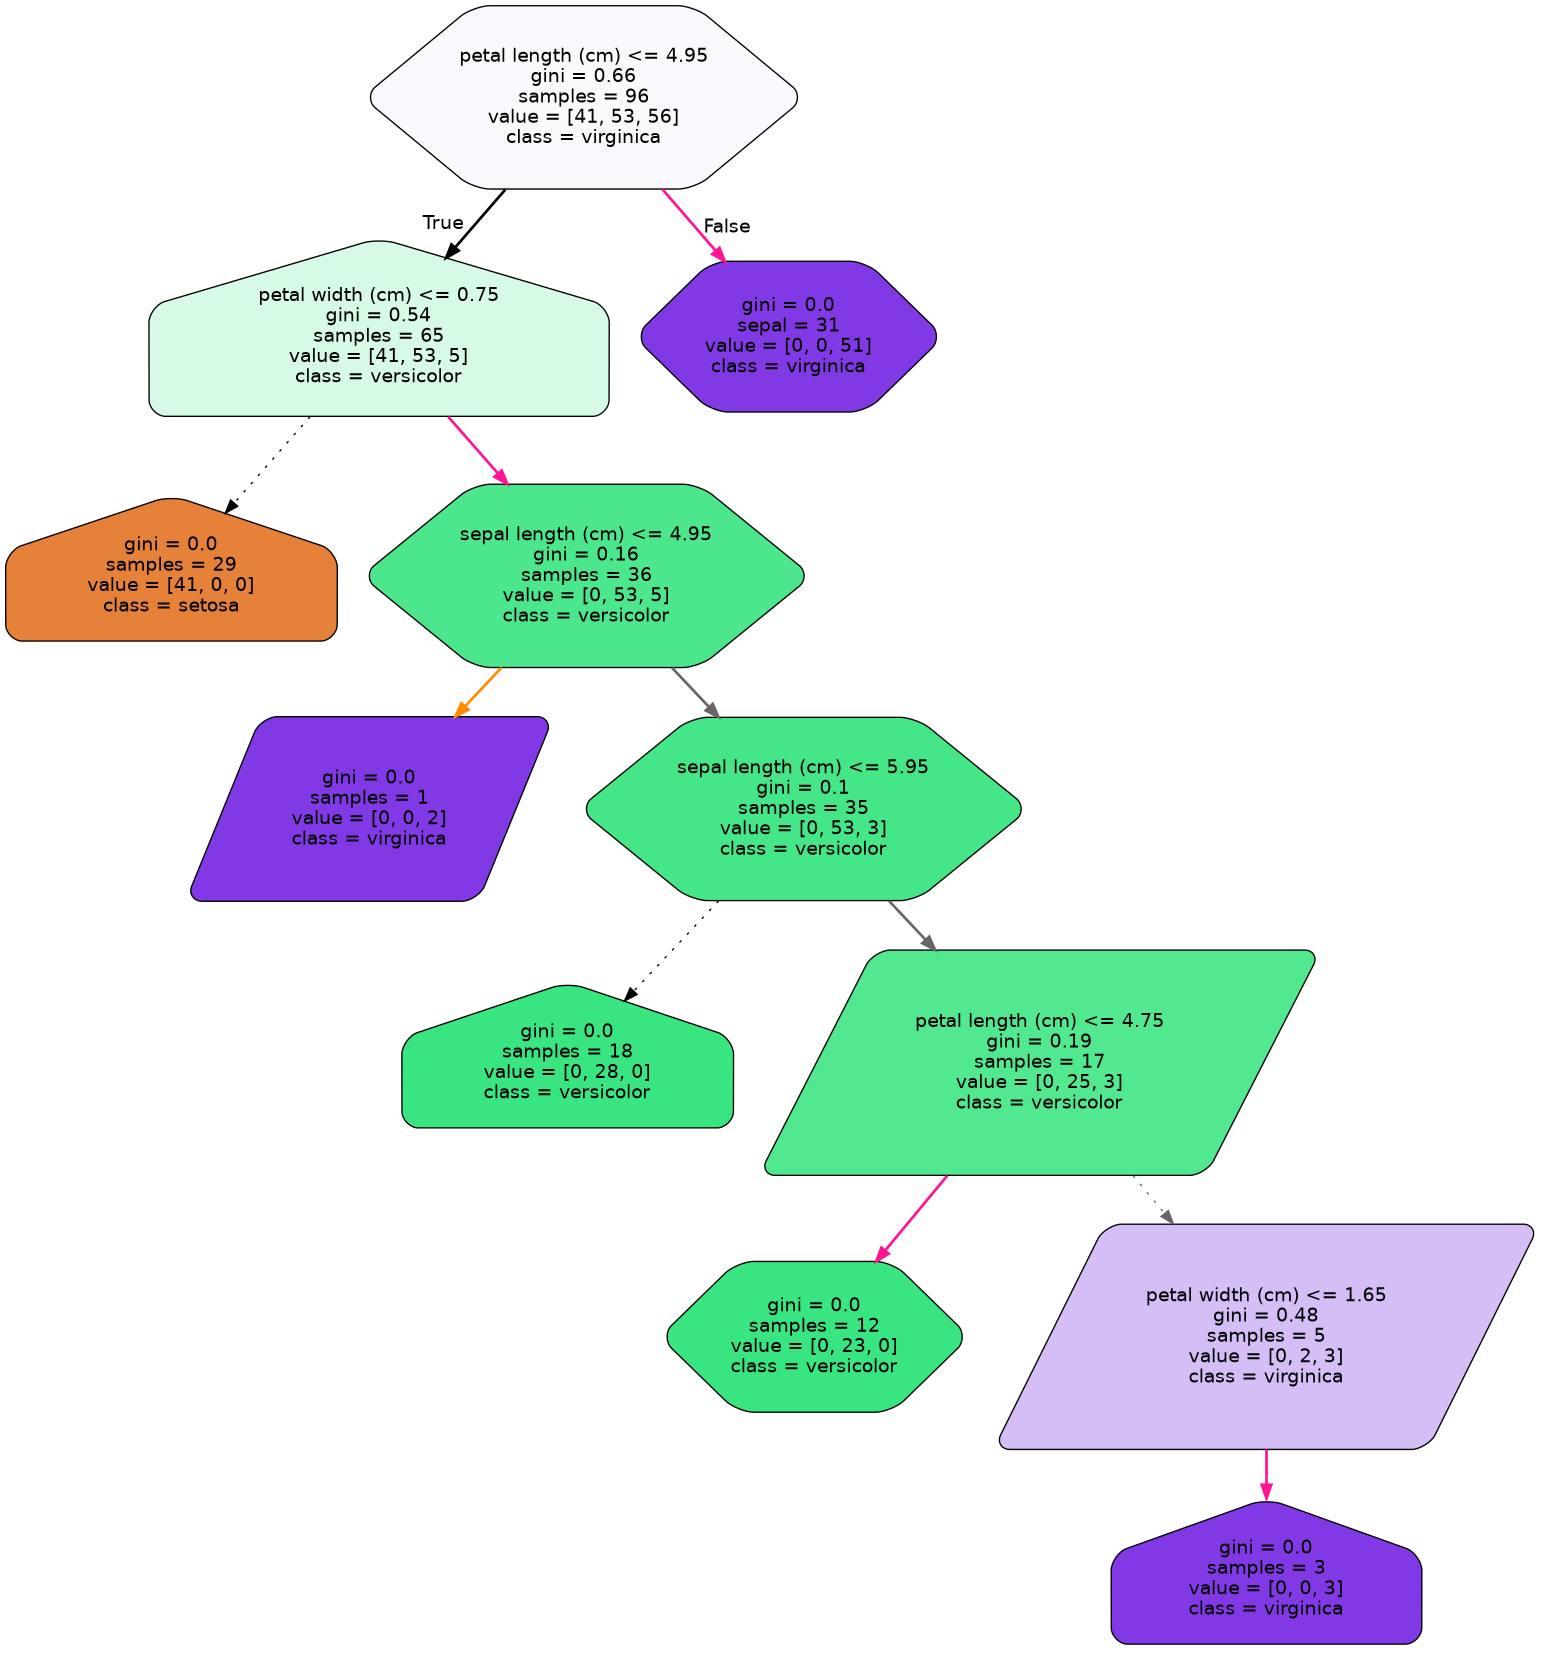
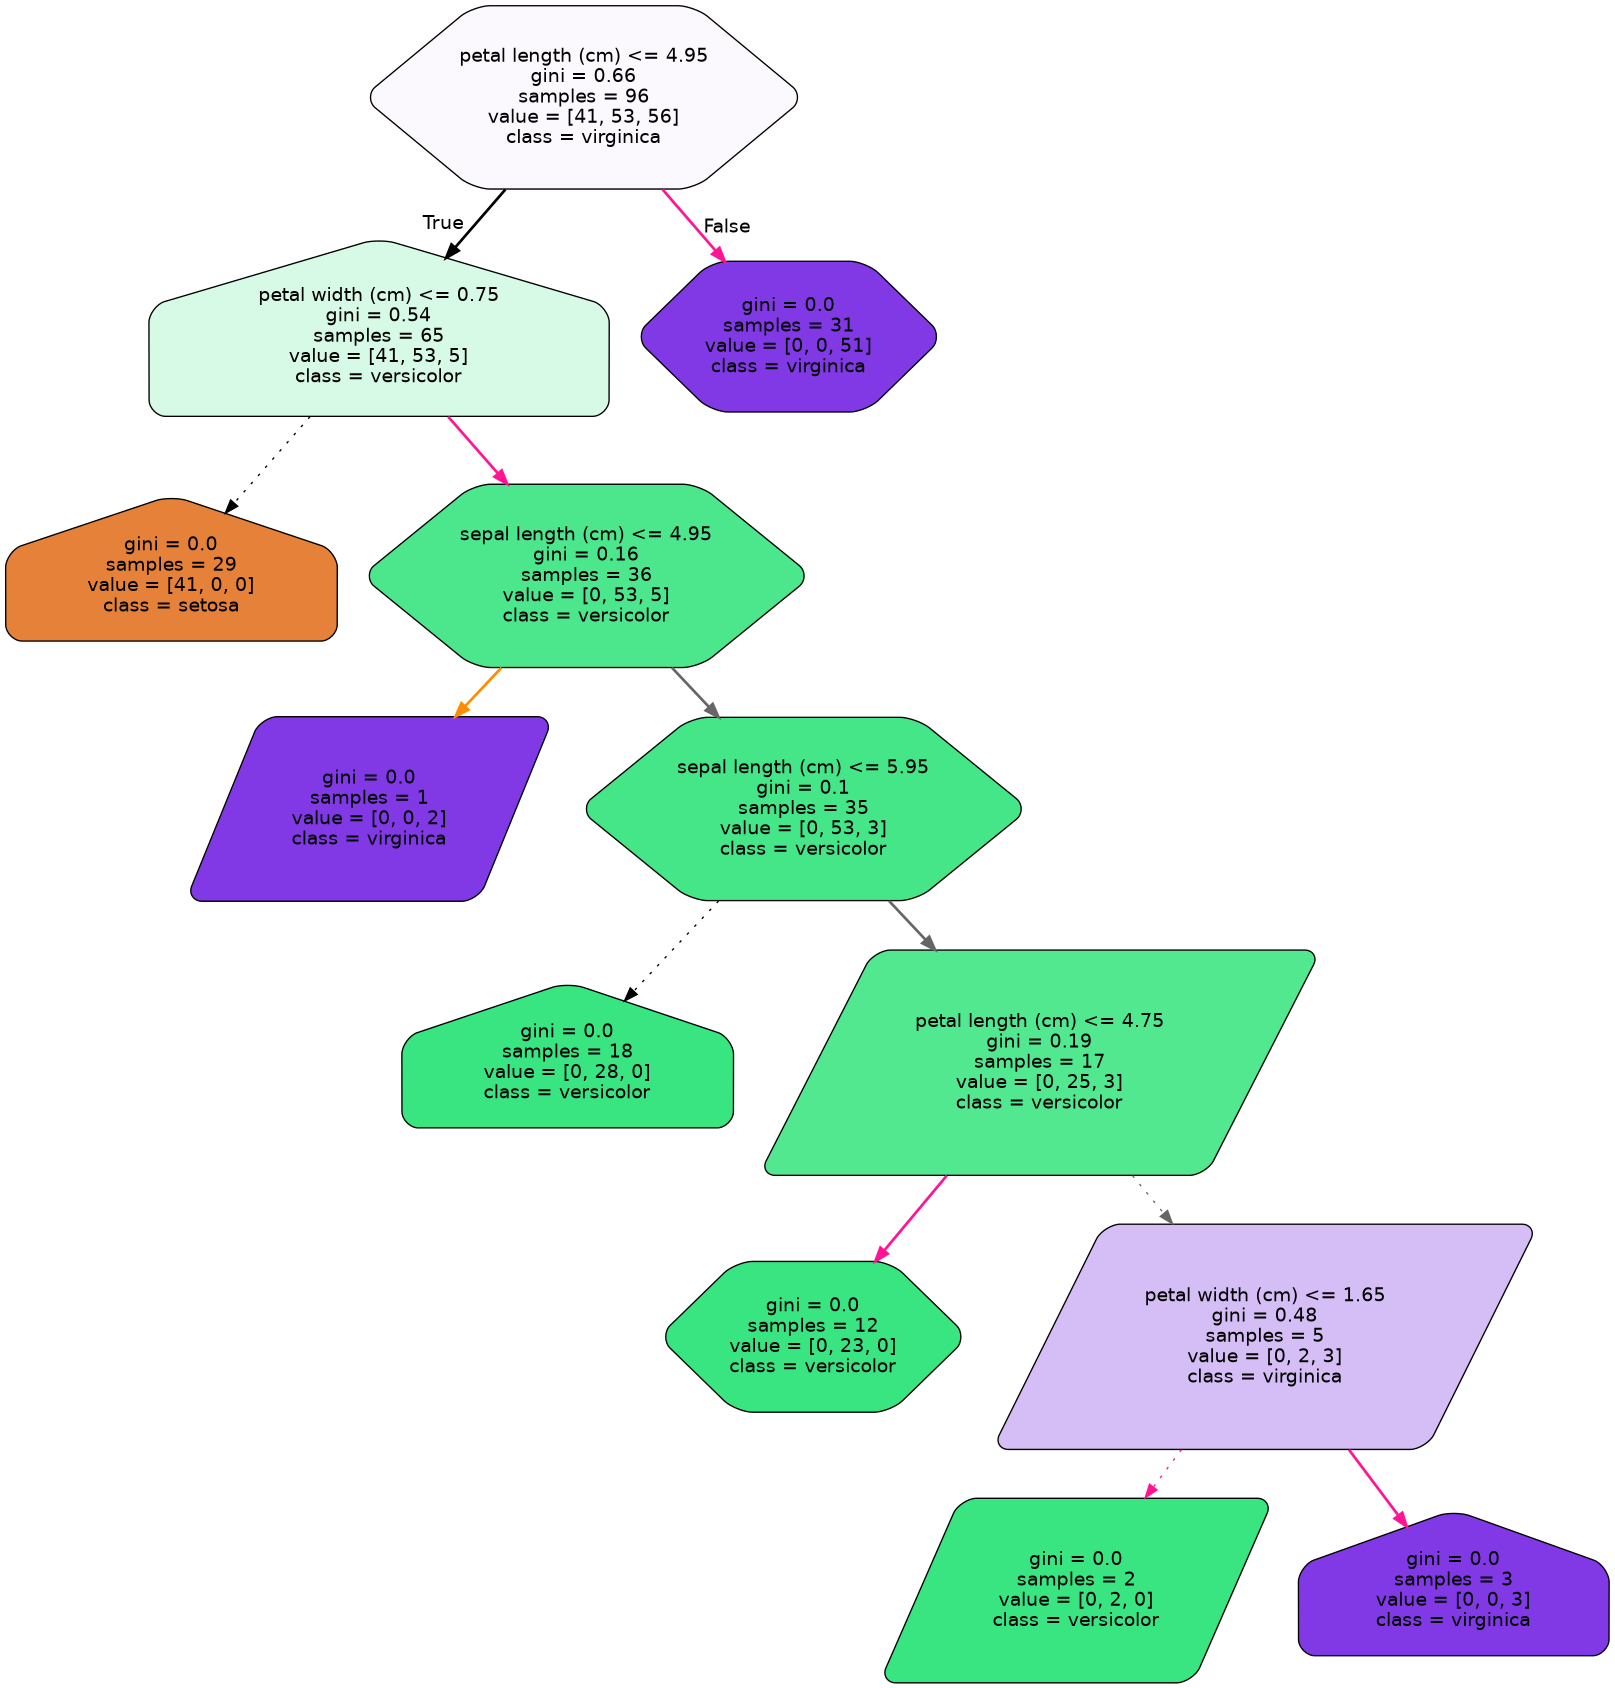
  digraph {
    node [color=black fillcolor="#8139e5" fontname=helvetica shape=hexagon style="filled, rounded"]
    edge [color=deeppink fontname=helvetica style=bold]
    n1 [fillcolor="#fbf9fe" label="petal length (cm) <= 4.95\ngini = 0.66\nsamples = 96\nvalue = [41, 53, 56]\nclass = virginica"]
    n2 [fillcolor="#d6fae5" label="petal width (cm) <= 0.75\ngini = 0.54\nsamples = 65\nvalue = [41, 53, 5]\nclass = versicolor" shape=house]
-   n3 [label="gini = 0.0\nsepal = 31\nvalue = [0, 0, 51]\nclass = virginica"]
+   n3 [label="gini = 0.0\nsamples = 31\nvalue = [0, 0, 51]\nclass = virginica"]
    n4 [fillcolor="#e58139" label="gini = 0.0\nsamples = 29\nvalue = [41, 0, 0]\nclass = setosa" shape=house]
    n5 [fillcolor="#4ce78d" label="sepal length (cm) <= 4.95\ngini = 0.16\nsamples = 36\nvalue = [0, 53, 5]\nclass = versicolor"]
    n6 [label="gini = 0.0\nsamples = 1\nvalue = [0, 0, 2]\nclass = virginica" shape=parallelogram]
    n7 [fillcolor="#44e688" label="sepal length (cm) <= 5.95\ngini = 0.1\nsamples = 35\nvalue = [0, 53, 3]\nclass = versicolor"]
    n8 [fillcolor="#39e581" label="gini = 0.0\nsamples = 18\nvalue = [0, 28, 0]\nclass = versicolor" shape=house]
    n9 [fillcolor="#51e890" label="petal length (cm) <= 4.75\ngini = 0.19\nsamples = 17\nvalue = [0, 25, 3]\nclass = versicolor" shape=parallelogram]
    n10 [fillcolor="#39e581" label="gini = 0.0\nsamples = 12\nvalue = [0, 23, 0]\nclass = versicolor"]
    n11 [fillcolor="#d5bdf6" label="petal width (cm) <= 1.65\ngini = 0.48\nsamples = 5\nvalue = [0, 2, 3]\nclass = virginica" shape=parallelogram]
+   n12 [fillcolor="#39e581" label="gini = 0.0\nsamples = 2\nvalue = [0, 2, 0]\nclass = versicolor" shape=parallelogram]
    n13 [label="gini = 0.0\nsamples = 3\nvalue = [0, 0, 3]\nclass = virginica" shape=house]
    n1 -> n2 [color=black headlabel=True labelangle=45 labeldistance=2.5]
    n1 -> n3 [headlabel=False labelangle=-45 labeldistance=2.5]
    n2 -> n4 [color=black style=dotted]
    n2 -> n5
    n5 -> n6 [color=darkorange]
    n5 -> n7 [color=gray40]
    n7 -> n8 [color=black style=dotted]
    n7 -> n9 [color=gray40]
    n9 -> n10
    n9 -> n11 [color=gray40 style=dotted]
+   n11 -> n12 [style=dotted]
    n11 -> n13
  }
